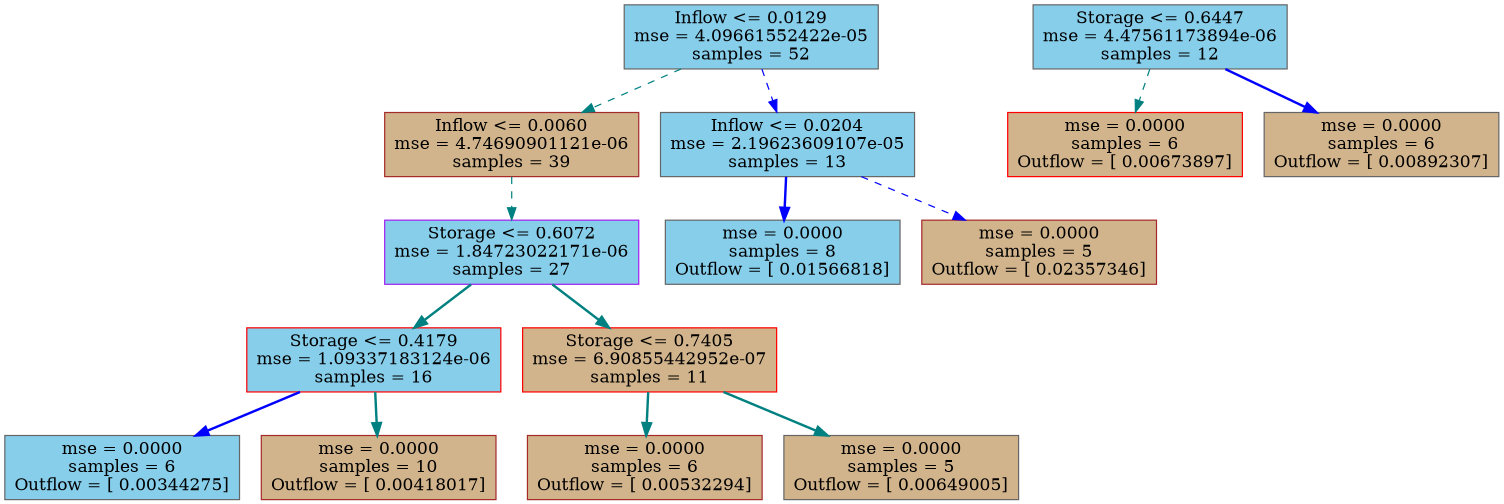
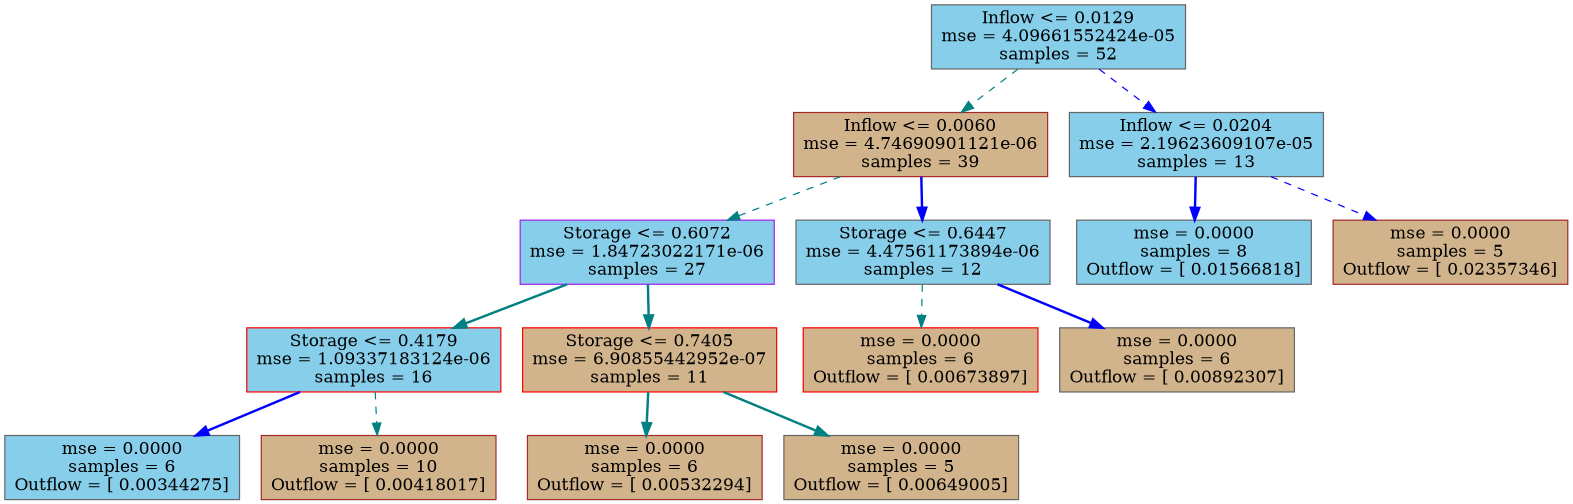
  digraph {
    node [color=gray40 fillcolor=tan shape=box style=filled]
    edge [color=teal style=bold]
-   n1 [fillcolor=skyblue label="Inflow <= 0.0129\nmse = 4.09661552422e-05\nsamples = 52"]
+   n1 [fillcolor=skyblue label="Inflow <= 0.0129\nmse = 4.09661552424e-05\nsamples = 52"]
    n2 [color=brown label="Inflow <= 0.0060\nmse = 4.74690901121e-06\nsamples = 39"]
    n3 [fillcolor=skyblue label="Inflow <= 0.0204\nmse = 2.19623609107e-05\nsamples = 13"]
    n4 [color=purple fillcolor=skyblue label="Storage <= 0.6072\nmse = 1.84723022171e-06\nsamples = 27"]
    n5 [fillcolor=skyblue label="Storage <= 0.6447\nmse = 4.47561173894e-06\nsamples = 12"]
    n6 [fillcolor=skyblue label="mse = 0.0000\nsamples = 8\nOutflow = [ 0.01566818]"]
    n7 [color=brown label="mse = 0.0000\nsamples = 5\nOutflow = [ 0.02357346]"]
    n8 [color=red fillcolor=skyblue label="Storage <= 0.4179\nmse = 1.09337183124e-06\nsamples = 16"]
    n9 [color=red label="Storage <= 0.7405\nmse = 6.90855442952e-07\nsamples = 11"]
    n10 [color=red label="mse = 0.0000\nsamples = 6\nOutflow = [ 0.00673897]"]
    n11 [label="mse = 0.0000\nsamples = 6\nOutflow = [ 0.00892307]"]
    n12 [fillcolor=skyblue label="mse = 0.0000\nsamples = 6\nOutflow = [ 0.00344275]"]
    n13 [color=brown label="mse = 0.0000\nsamples = 10\nOutflow = [ 0.00418017]"]
    n14 [color=brown label="mse = 0.0000\nsamples = 6\nOutflow = [ 0.00532294]"]
    n15 [label="mse = 0.0000\nsamples = 5\nOutflow = [ 0.00649005]"]
    n1 -> n2 [style=dashed]
    n1 -> n3 [color=blue style=dashed]
    n2 -> n4 [style=dashed]
+   n2 -> n5 [color=blue]
    n3 -> n6 [color=blue]
    n3 -> n7 [color=blue style=dashed]
    n4 -> n8
    n4 -> n9
    n5 -> n10 [style=dashed]
    n5 -> n11 [color=blue]
    n8 -> n12 [color=blue]
-   n8 -> n13
+   n8 -> n13 [style=dashed]
    n9 -> n14
    n9 -> n15
  }
